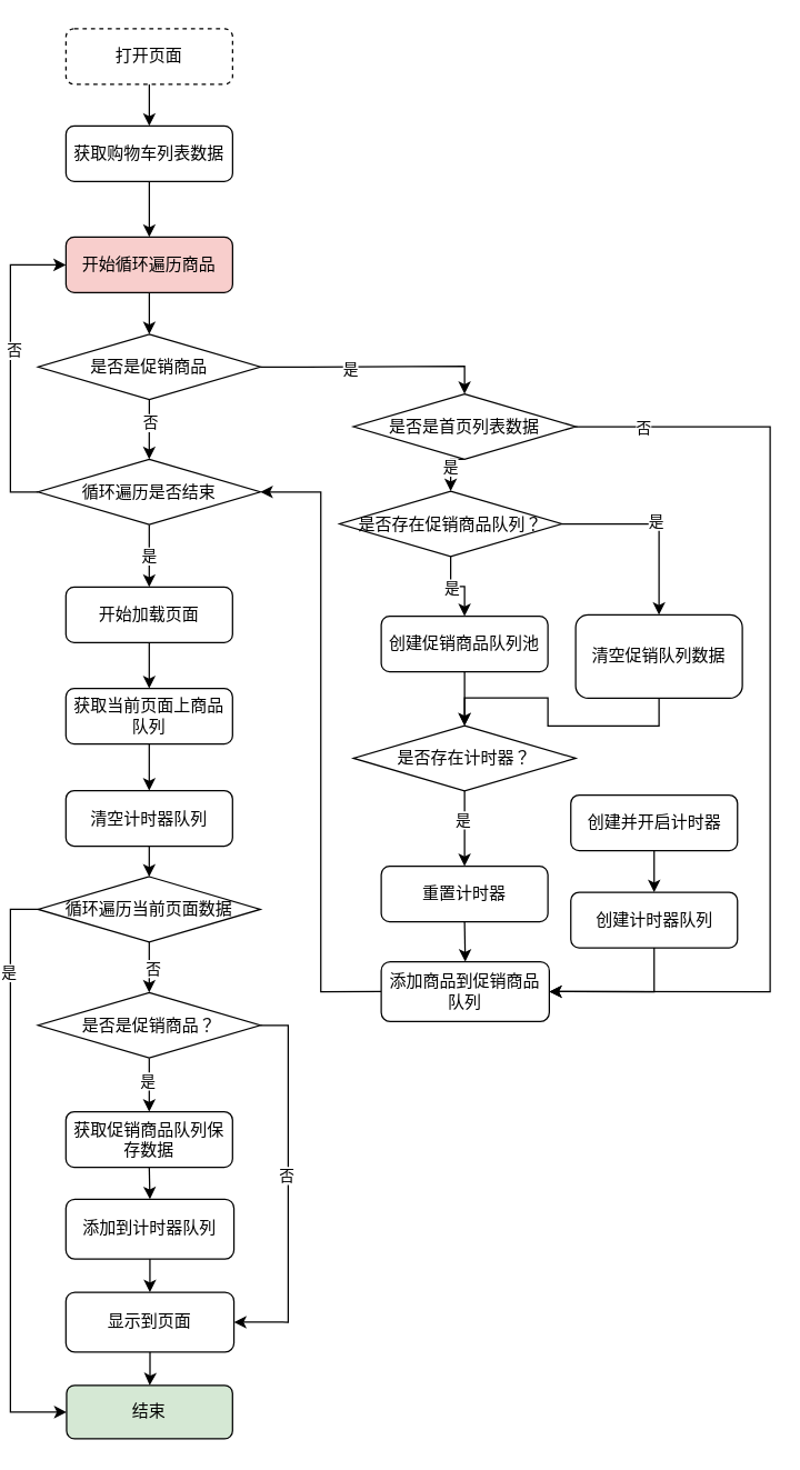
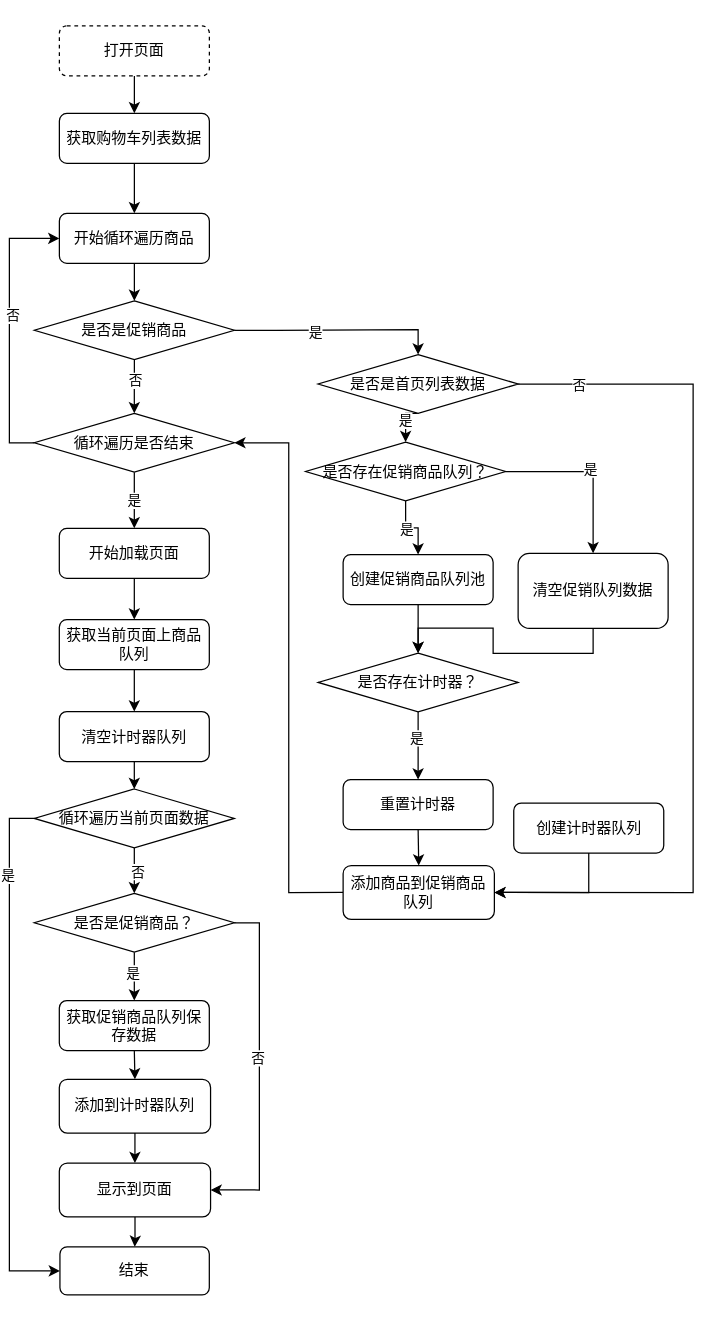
  <mxCell id="0" />
  <mxCell id="1" parent="0" />
  <mxCell id="2" style="edgeStyle=orthogonalEdgeStyle;rounded=0;orthogonalLoop=1;jettySize=auto;html=1;exitX=0.5;exitY=1;exitDx=0;exitDy=0;entryX=0.5;entryY=0;entryDx=0;entryDy=0;" parent="1" source="3" target="11" edge="1"><mxGeometry relative="1" as="geometry" /></mxCell>
  <mxCell id="3" value="打开页面" style="rounded=1;whiteSpace=wrap;html=1;dashed=1;" parent="1" vertex="1"><mxGeometry x="41" y="20" width="120" height="40" as="geometry" /></mxCell>
  <mxCell id="4" style="edgeStyle=orthogonalEdgeStyle;rounded=0;orthogonalLoop=1;jettySize=auto;html=1;exitX=0.5;exitY=1;exitDx=0;exitDy=0;entryX=0.5;entryY=0;entryDx=0;entryDy=0;" edge="1" parent="1" source="5" target="56"><mxGeometry relative="1" as="geometry" /></mxCell>
- <mxCell id="5" value="开始循环遍历商品" style="rounded=1;whiteSpace=wrap;html=1;fillColor=#f8cecc;" parent="1" vertex="1"><mxGeometry x="41" y="170" width="120" height="40" as="geometry" /></mxCell>
+ <mxCell id="5" value="开始循环遍历商品" style="rounded=1;whiteSpace=wrap;html=1;" parent="1" vertex="1"><mxGeometry x="41" y="170" width="120" height="40" as="geometry" /></mxCell>
  <mxCell id="6" style="edgeStyle=orthogonalEdgeStyle;rounded=0;orthogonalLoop=1;jettySize=auto;html=1;exitX=0;exitY=0.5;exitDx=0;exitDy=0;entryX=1;entryY=0.5;entryDx=0;entryDy=0;" edge="1" parent="1" source="7" target="26"><mxGeometry relative="1" as="geometry" /></mxCell>
  <mxCell id="7" value="添加商品到促销商品队列" style="rounded=1;whiteSpace=wrap;html=1;" parent="1" vertex="1"><mxGeometry x="268" y="691.75" width="121" height="43" as="geometry" /></mxCell>
- <mxCell id="8" style="edgeStyle=orthogonalEdgeStyle;rounded=0;orthogonalLoop=1;jettySize=auto;html=1;exitX=0.5;exitY=1;exitDx=0;exitDy=0;" parent="1" source="9" target="41" edge="1"><mxGeometry relative="1" as="geometry" /></mxCell>
- <mxCell id="9" value="创建并开启计时器" style="rounded=1;whiteSpace=wrap;html=1;" parent="1" vertex="1"><mxGeometry x="404.5" y="571.75" width="120" height="40" as="geometry" /></mxCell>
  <mxCell id="10" style="edgeStyle=orthogonalEdgeStyle;rounded=0;orthogonalLoop=1;jettySize=auto;html=1;exitX=0.5;exitY=1;exitDx=0;exitDy=0;" edge="1" parent="1" source="11" target="5"><mxGeometry relative="1" as="geometry" /></mxCell>
  <mxCell id="11" value="获取购物车列表数据" style="rounded=1;whiteSpace=wrap;html=1;" parent="1" vertex="1"><mxGeometry x="41" y="90" width="120" height="40" as="geometry" /></mxCell>
  <mxCell id="12" style="edgeStyle=orthogonalEdgeStyle;rounded=0;orthogonalLoop=1;jettySize=auto;html=1;exitX=0.5;exitY=1;exitDx=0;exitDy=0;entryX=0.5;entryY=0;entryDx=0;entryDy=0;" edge="1" parent="1" source="16" target="63"><mxGeometry relative="1" as="geometry" /></mxCell>
  <mxCell id="13" value="是" style="edgeLabel;html=1;align=center;verticalAlign=middle;resizable=0;points=[];" vertex="1" connectable="0" parent="12"><mxGeometry x="-0.161" y="-1" relative="1" as="geometry"><mxPoint as="offset" /></mxGeometry></mxCell>
  <mxCell id="14" style="edgeStyle=orthogonalEdgeStyle;rounded=0;orthogonalLoop=1;jettySize=auto;html=1;exitX=1;exitY=0.5;exitDx=0;exitDy=0;entryX=0.5;entryY=0;entryDx=0;entryDy=0;" edge="1" parent="1" source="16" target="65"><mxGeometry relative="1" as="geometry" /></mxCell>
  <mxCell id="15" value="是" style="edgeLabel;html=1;align=center;verticalAlign=middle;resizable=0;points=[];" vertex="1" connectable="0" parent="14"><mxGeometry x="-0.017" y="2" relative="1" as="geometry"><mxPoint as="offset" /></mxGeometry></mxCell>
  <mxCell id="16" value="是否存在促销商品队列？" style="rhombus;whiteSpace=wrap;html=1;" parent="1" vertex="1"><mxGeometry x="238" y="353" width="160" height="47" as="geometry" /></mxCell>
  <mxCell id="17" style="edgeStyle=orthogonalEdgeStyle;rounded=0;orthogonalLoop=1;jettySize=auto;html=1;exitX=0.5;exitY=1;exitDx=0;exitDy=0;entryX=0.5;entryY=0;entryDx=0;entryDy=0;" parent="1" source="19" target="21" edge="1"><mxGeometry relative="1" as="geometry" /></mxCell>
  <mxCell id="18" value="是" style="edgeLabel;html=1;align=center;verticalAlign=middle;resizable=0;points=[];" parent="17" vertex="1" connectable="0"><mxGeometry x="-0.209" y="-2" relative="1" as="geometry"><mxPoint as="offset" /></mxGeometry></mxCell>
  <mxCell id="19" value="是否存在计时器？" style="rhombus;whiteSpace=wrap;html=1;" parent="1" vertex="1"><mxGeometry x="248" y="521.75" width="160" height="47" as="geometry" /></mxCell>
  <mxCell id="20" style="edgeStyle=orthogonalEdgeStyle;rounded=0;orthogonalLoop=1;jettySize=auto;html=1;exitX=0.5;exitY=1;exitDx=0;exitDy=0;entryX=0.5;entryY=0;entryDx=0;entryDy=0;" edge="1" parent="1" source="21" target="7"><mxGeometry relative="1" as="geometry" /></mxCell>
  <mxCell id="21" value="重置计时器" style="rounded=1;whiteSpace=wrap;html=1;" parent="1" vertex="1"><mxGeometry x="268" y="623" width="120" height="40" as="geometry" /></mxCell>
  <mxCell id="22" style="edgeStyle=orthogonalEdgeStyle;rounded=0;orthogonalLoop=1;jettySize=auto;html=1;exitX=0.5;exitY=1;exitDx=0;exitDy=0;entryX=0.5;entryY=0;entryDx=0;entryDy=0;" parent="1" source="26" target="28" edge="1"><mxGeometry relative="1" as="geometry" /></mxCell>
  <mxCell id="23" value="是" style="edgeLabel;html=1;align=center;verticalAlign=middle;resizable=0;points=[];" parent="22" vertex="1" connectable="0"><mxGeometry x="-0.023" relative="1" as="geometry"><mxPoint as="offset" /></mxGeometry></mxCell>
  <mxCell id="24" style="edgeStyle=orthogonalEdgeStyle;rounded=0;orthogonalLoop=1;jettySize=auto;html=1;exitX=0;exitY=0.5;exitDx=0;exitDy=0;entryX=0;entryY=0.5;entryDx=0;entryDy=0;" edge="1" parent="1" source="26" target="5"><mxGeometry relative="1" as="geometry" /></mxCell>
  <mxCell id="25" value="否" style="edgeLabel;html=1;align=center;verticalAlign=middle;resizable=0;points=[];" vertex="1" connectable="0" parent="24"><mxGeometry x="0.096" y="-2" relative="1" as="geometry"><mxPoint as="offset" /></mxGeometry></mxCell>
  <mxCell id="26" value="循环遍历是否结束" style="rhombus;whiteSpace=wrap;html=1;" parent="1" vertex="1"><mxGeometry x="20.95" y="330" width="160" height="47" as="geometry" /></mxCell>
  <mxCell id="27" style="edgeStyle=orthogonalEdgeStyle;rounded=0;orthogonalLoop=1;jettySize=auto;html=1;exitX=0.5;exitY=1;exitDx=0;exitDy=0;entryX=0.5;entryY=0;entryDx=0;entryDy=0;" parent="1" source="28" target="30" edge="1"><mxGeometry relative="1" as="geometry" /></mxCell>
  <mxCell id="28" value="开始加载页面" style="rounded=1;whiteSpace=wrap;html=1;" parent="1" vertex="1"><mxGeometry x="40.95" y="422" width="120" height="40" as="geometry" /></mxCell>
  <mxCell id="29" style="edgeStyle=orthogonalEdgeStyle;rounded=0;orthogonalLoop=1;jettySize=auto;html=1;exitX=0.5;exitY=1;exitDx=0;exitDy=0;entryX=0.5;entryY=0;entryDx=0;entryDy=0;" parent="1" source="30" target="43" edge="1"><mxGeometry relative="1" as="geometry" /></mxCell>
  <mxCell id="30" value="获取当前页面上商品队列" style="rounded=1;whiteSpace=wrap;html=1;" parent="1" vertex="1"><mxGeometry x="40.95" y="495" width="120" height="40" as="geometry" /></mxCell>
  <mxCell id="31" style="edgeStyle=orthogonalEdgeStyle;rounded=0;orthogonalLoop=1;jettySize=auto;html=1;exitX=0.5;exitY=1;exitDx=0;exitDy=0;entryX=0.5;entryY=0;entryDx=0;entryDy=0;" parent="1" source="35" target="37" edge="1"><mxGeometry relative="1" as="geometry" /></mxCell>
  <mxCell id="32" value="是" style="edgeLabel;html=1;align=center;verticalAlign=middle;resizable=0;points=[];" vertex="1" connectable="0" parent="31"><mxGeometry x="-0.17" y="-1" relative="1" as="geometry"><mxPoint as="offset" /></mxGeometry></mxCell>
  <mxCell id="33" style="edgeStyle=orthogonalEdgeStyle;rounded=0;orthogonalLoop=1;jettySize=auto;html=1;exitX=1;exitY=0.5;exitDx=0;exitDy=0;entryX=1;entryY=0.5;entryDx=0;entryDy=0;" parent="1" source="35" target="45" edge="1"><mxGeometry relative="1" as="geometry" /></mxCell>
  <mxCell id="34" value="否" style="edgeLabel;html=1;align=center;verticalAlign=middle;resizable=0;points=[];" parent="33" vertex="1" connectable="0"><mxGeometry x="-0.062" y="-2" relative="1" as="geometry"><mxPoint as="offset" /></mxGeometry></mxCell>
  <mxCell id="35" value="是否是促销商品？" style="rhombus;whiteSpace=wrap;html=1;" parent="1" vertex="1"><mxGeometry x="20.95" y="714" width="160" height="47" as="geometry" /></mxCell>
  <mxCell id="36" style="edgeStyle=orthogonalEdgeStyle;rounded=0;orthogonalLoop=1;jettySize=auto;html=1;exitX=0.5;exitY=1;exitDx=0;exitDy=0;entryX=0.5;entryY=0;entryDx=0;entryDy=0;" parent="1" source="37" target="39" edge="1"><mxGeometry relative="1" as="geometry" /></mxCell>
  <mxCell id="37" value="获取促销商品队列保存数据" style="rounded=1;whiteSpace=wrap;html=1;" parent="1" vertex="1"><mxGeometry x="40.95" y="799.75" width="120" height="40" as="geometry" /></mxCell>
  <mxCell id="38" style="edgeStyle=orthogonalEdgeStyle;rounded=0;orthogonalLoop=1;jettySize=auto;html=1;exitX=0.5;exitY=1;exitDx=0;exitDy=0;entryX=0.5;entryY=0;entryDx=0;entryDy=0;" parent="1" source="39" target="45" edge="1"><mxGeometry relative="1" as="geometry" /></mxCell>
  <mxCell id="39" value="&lt;div&gt;添加到计时器队列&lt;/div&gt;" style="rounded=1;whiteSpace=wrap;html=1;" parent="1" vertex="1"><mxGeometry x="40.95" y="862.75" width="121" height="43" as="geometry" /></mxCell>
  <mxCell id="40" style="edgeStyle=orthogonalEdgeStyle;rounded=0;orthogonalLoop=1;jettySize=auto;html=1;exitX=0.5;exitY=1;exitDx=0;exitDy=0;entryX=1;entryY=0.5;entryDx=0;entryDy=0;" parent="1" source="41" target="7" edge="1"><mxGeometry relative="1" as="geometry" /></mxCell>
  <mxCell id="41" value="创建计时器队列" style="rounded=1;whiteSpace=wrap;html=1;" parent="1" vertex="1"><mxGeometry x="404.5" y="641.75" width="120" height="40" as="geometry" /></mxCell>
  <mxCell id="42" style="edgeStyle=orthogonalEdgeStyle;rounded=0;orthogonalLoop=1;jettySize=auto;html=1;exitX=0.5;exitY=1;exitDx=0;exitDy=0;entryX=0.5;entryY=0;entryDx=0;entryDy=0;" parent="1" source="43" target="51" edge="1"><mxGeometry relative="1" as="geometry" /></mxCell>
  <mxCell id="43" value="清空计时器队列" style="rounded=1;whiteSpace=wrap;html=1;" parent="1" vertex="1"><mxGeometry x="40.95" y="568.5" width="120" height="40" as="geometry" /></mxCell>
  <mxCell id="44" value="" style="edgeStyle=orthogonalEdgeStyle;rounded=0;orthogonalLoop=1;jettySize=auto;html=1;" parent="1" source="45" target="46" edge="1"><mxGeometry relative="1" as="geometry" /></mxCell>
  <mxCell id="45" value="显示到页面" style="rounded=1;whiteSpace=wrap;html=1;" parent="1" vertex="1"><mxGeometry x="40.95" y="929.75" width="121" height="43" as="geometry" /></mxCell>
- <mxCell id="46" value="结束" style="whiteSpace=wrap;html=1;rounded=1;fillColor=#d5e8d4;" parent="1" vertex="1"><mxGeometry x="41.45" y="996.75" width="119.5" height="38.5" as="geometry" /></mxCell>
+ <mxCell id="46" value="结束" style="whiteSpace=wrap;html=1;rounded=1;" parent="1" vertex="1"><mxGeometry x="41.45" y="996.75" width="119.5" height="38.5" as="geometry" /></mxCell>
  <mxCell id="47" style="edgeStyle=orthogonalEdgeStyle;rounded=0;orthogonalLoop=1;jettySize=auto;html=1;exitX=0.5;exitY=1;exitDx=0;exitDy=0;entryX=0.5;entryY=0;entryDx=0;entryDy=0;" parent="1" source="51" target="35" edge="1"><mxGeometry relative="1" as="geometry" /></mxCell>
  <mxCell id="48" value="否" style="edgeLabel;html=1;align=center;verticalAlign=middle;resizable=0;points=[];" parent="47" vertex="1" connectable="0"><mxGeometry x="0.015" y="3" relative="1" as="geometry"><mxPoint as="offset" /></mxGeometry></mxCell>
  <mxCell id="49" style="edgeStyle=orthogonalEdgeStyle;rounded=0;orthogonalLoop=1;jettySize=auto;html=1;exitX=0;exitY=0.5;exitDx=0;exitDy=0;entryX=0;entryY=0.5;entryDx=0;entryDy=0;" parent="1" source="51" target="46" edge="1"><mxGeometry relative="1" as="geometry" /></mxCell>
  <mxCell id="50" value="是" style="edgeLabel;html=1;align=center;verticalAlign=middle;resizable=0;points=[];" parent="49" vertex="1" connectable="0"><mxGeometry x="-0.692" y="-2" relative="1" as="geometry"><mxPoint as="offset" /></mxGeometry></mxCell>
  <mxCell id="51" value="循环遍历当前页面数据" style="rhombus;whiteSpace=wrap;html=1;" parent="1" vertex="1"><mxGeometry x="20.95" y="630.5" width="160" height="47" as="geometry" /></mxCell>
  <mxCell id="52" style="edgeStyle=orthogonalEdgeStyle;rounded=0;orthogonalLoop=1;jettySize=auto;html=1;exitX=1;exitY=0.5;exitDx=0;exitDy=0;entryX=0.5;entryY=0;entryDx=0;entryDy=0;" edge="1" parent="1" source="56" target="61"><mxGeometry relative="1" as="geometry" /></mxCell>
  <mxCell id="53" value="是" style="edgeLabel;html=1;align=center;verticalAlign=middle;resizable=0;points=[];" vertex="1" connectable="0" parent="52"><mxGeometry x="-0.228" relative="1" as="geometry"><mxPoint y="1" as="offset" /></mxGeometry></mxCell>
  <mxCell id="54" style="edgeStyle=orthogonalEdgeStyle;rounded=0;orthogonalLoop=1;jettySize=auto;html=1;exitX=0.5;exitY=1;exitDx=0;exitDy=0;entryX=0.5;entryY=0;entryDx=0;entryDy=0;" edge="1" parent="1" source="56" target="26"><mxGeometry relative="1" as="geometry" /></mxCell>
  <mxCell id="55" value="否" style="edgeLabel;html=1;align=center;verticalAlign=middle;resizable=0;points=[];" vertex="1" connectable="0" parent="54"><mxGeometry x="-0.256" y="1" relative="1" as="geometry"><mxPoint as="offset" /></mxGeometry></mxCell>
  <mxCell id="56" value="是否是促销商品" style="rhombus;whiteSpace=wrap;html=1;" vertex="1" parent="1"><mxGeometry x="21" y="240" width="160" height="47" as="geometry" /></mxCell>
  <mxCell id="57" style="edgeStyle=orthogonalEdgeStyle;rounded=0;orthogonalLoop=1;jettySize=auto;html=1;exitX=0.5;exitY=1;exitDx=0;exitDy=0;entryX=0.5;entryY=0;entryDx=0;entryDy=0;" edge="1" parent="1" source="61" target="16"><mxGeometry relative="1" as="geometry" /></mxCell>
  <mxCell id="58" value="是" style="edgeLabel;html=1;align=center;verticalAlign=middle;resizable=0;points=[];" vertex="1" connectable="0" parent="57"><mxGeometry x="-0.084" y="-1" relative="1" as="geometry"><mxPoint as="offset" /></mxGeometry></mxCell>
  <mxCell id="59" style="edgeStyle=orthogonalEdgeStyle;rounded=0;orthogonalLoop=1;jettySize=auto;html=1;exitX=1;exitY=0.5;exitDx=0;exitDy=0;entryX=1;entryY=0.5;entryDx=0;entryDy=0;" edge="1" parent="1" source="61" target="7"><mxGeometry relative="1" as="geometry"><Array as="points"><mxPoint x="548" y="307" /><mxPoint x="548" y="713" /></Array></mxGeometry></mxCell>
  <mxCell id="60" value="否" style="edgeLabel;html=1;align=center;verticalAlign=middle;resizable=0;points=[];" vertex="1" connectable="0" parent="59"><mxGeometry x="-0.864" relative="1" as="geometry"><mxPoint y="1" as="offset" /></mxGeometry></mxCell>
  <mxCell id="61" value="是否是首页列表数据" style="rhombus;whiteSpace=wrap;html=1;" vertex="1" parent="1"><mxGeometry x="248" y="283" width="160" height="47" as="geometry" /></mxCell>
  <mxCell id="62" style="edgeStyle=orthogonalEdgeStyle;rounded=0;orthogonalLoop=1;jettySize=auto;html=1;exitX=0.5;exitY=1;exitDx=0;exitDy=0;entryX=0.5;entryY=0;entryDx=0;entryDy=0;" edge="1" parent="1" source="63" target="19"><mxGeometry relative="1" as="geometry" /></mxCell>
  <mxCell id="63" value="创建促销商品队列池" style="rounded=1;whiteSpace=wrap;html=1;" vertex="1" parent="1"><mxGeometry x="268" y="443" width="120" height="40" as="geometry" /></mxCell>
  <mxCell id="64" style="edgeStyle=orthogonalEdgeStyle;rounded=0;orthogonalLoop=1;jettySize=auto;html=1;exitX=0.5;exitY=1;exitDx=0;exitDy=0;entryX=0.5;entryY=0;entryDx=0;entryDy=0;" edge="1" parent="1" source="65" target="19"><mxGeometry relative="1" as="geometry" /></mxCell>
  <mxCell id="65" value="清空促销队列数据" style="rounded=1;whiteSpace=wrap;html=1;" vertex="1" parent="1"><mxGeometry x="408" y="442" width="120" height="60" as="geometry" /></mxCell>
